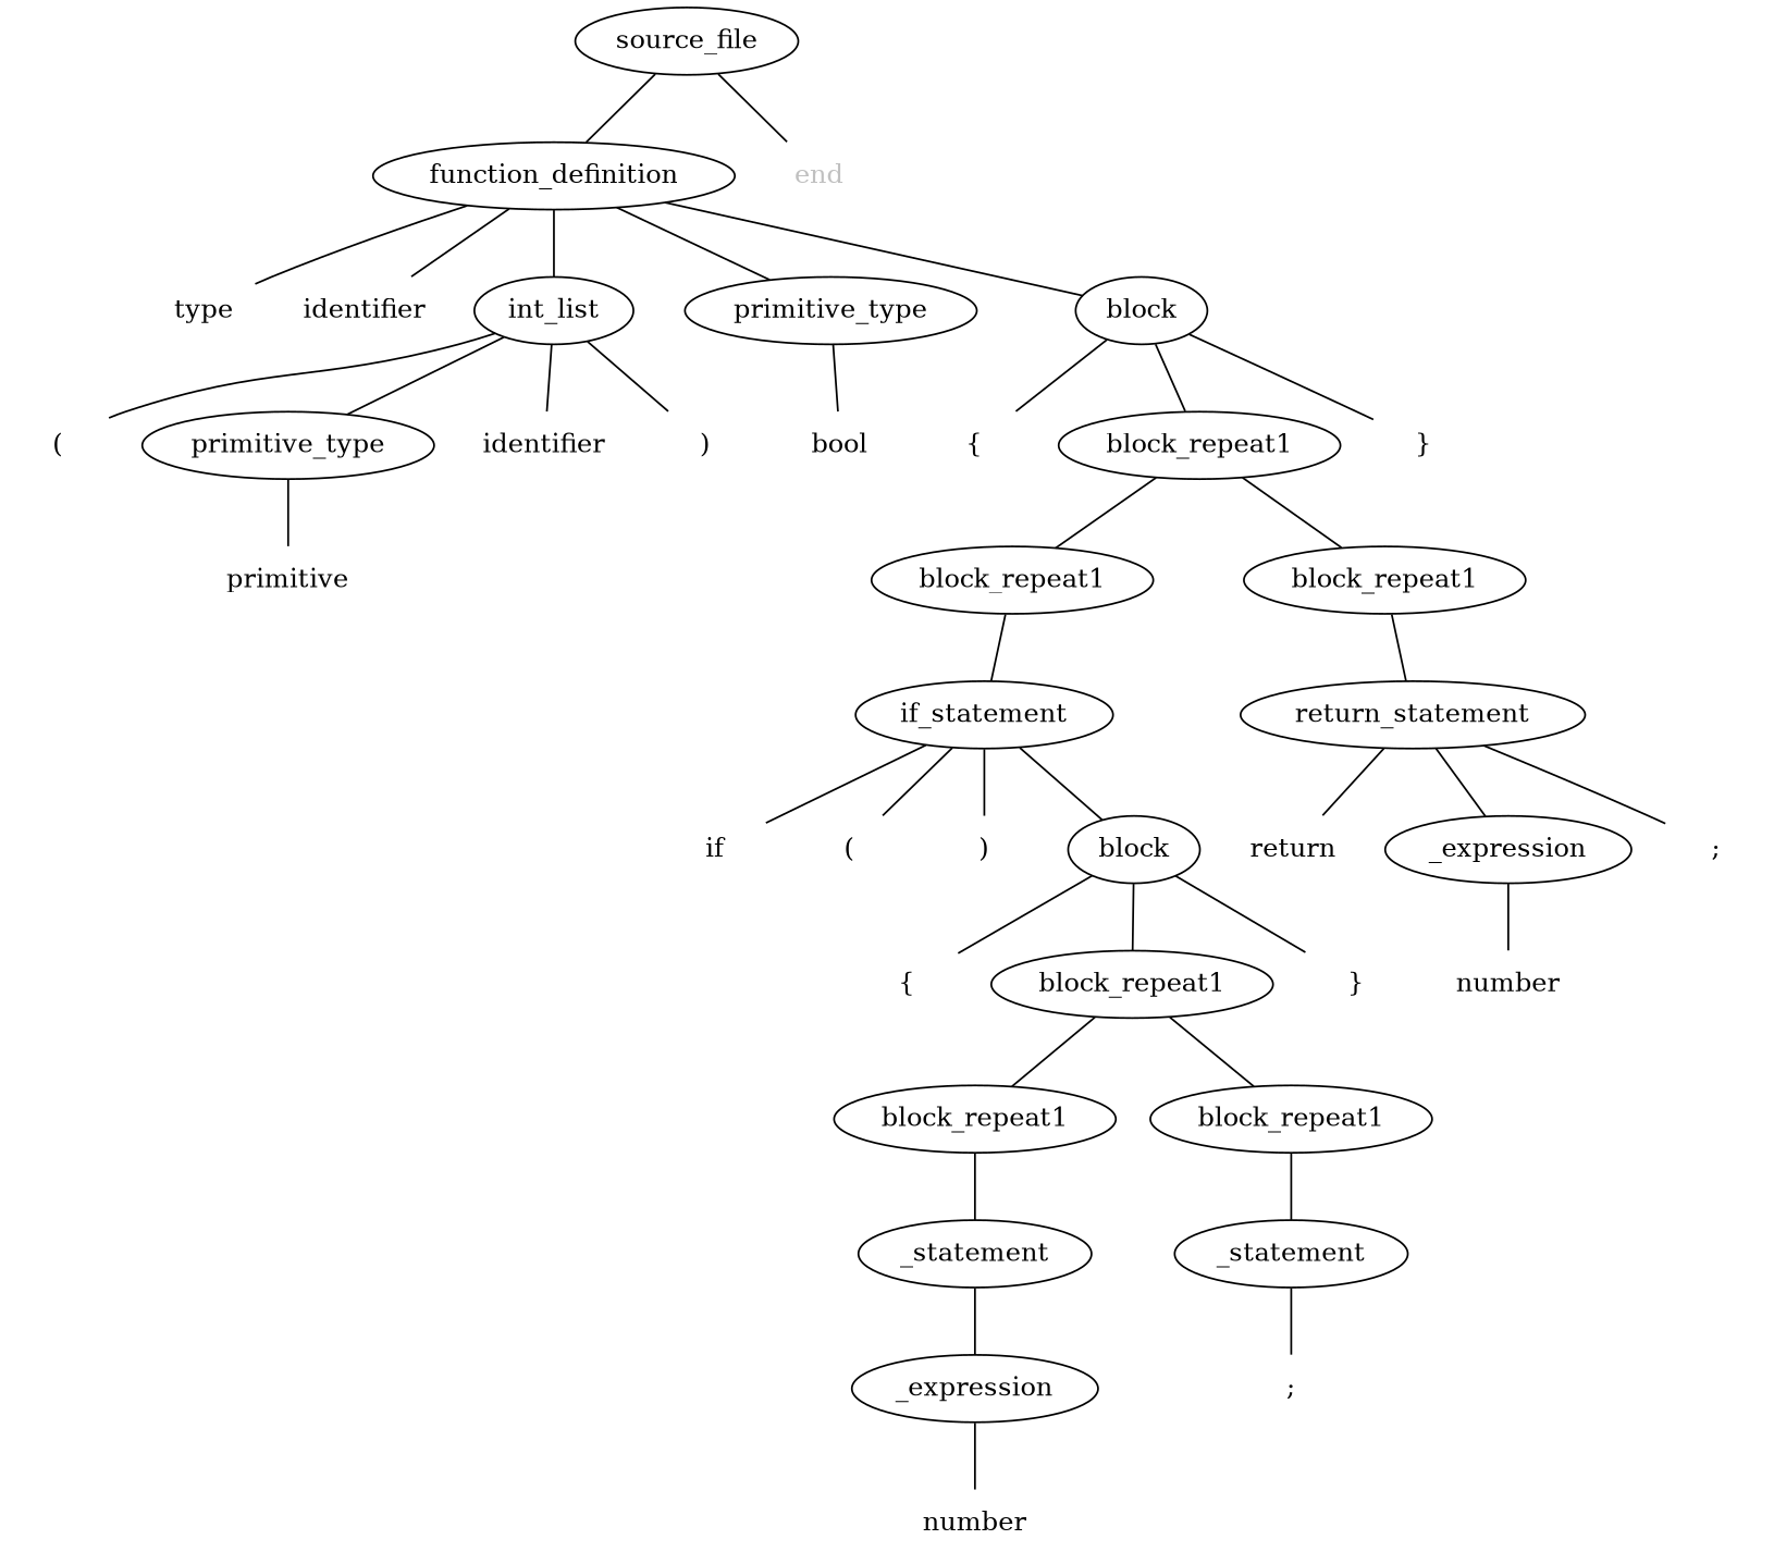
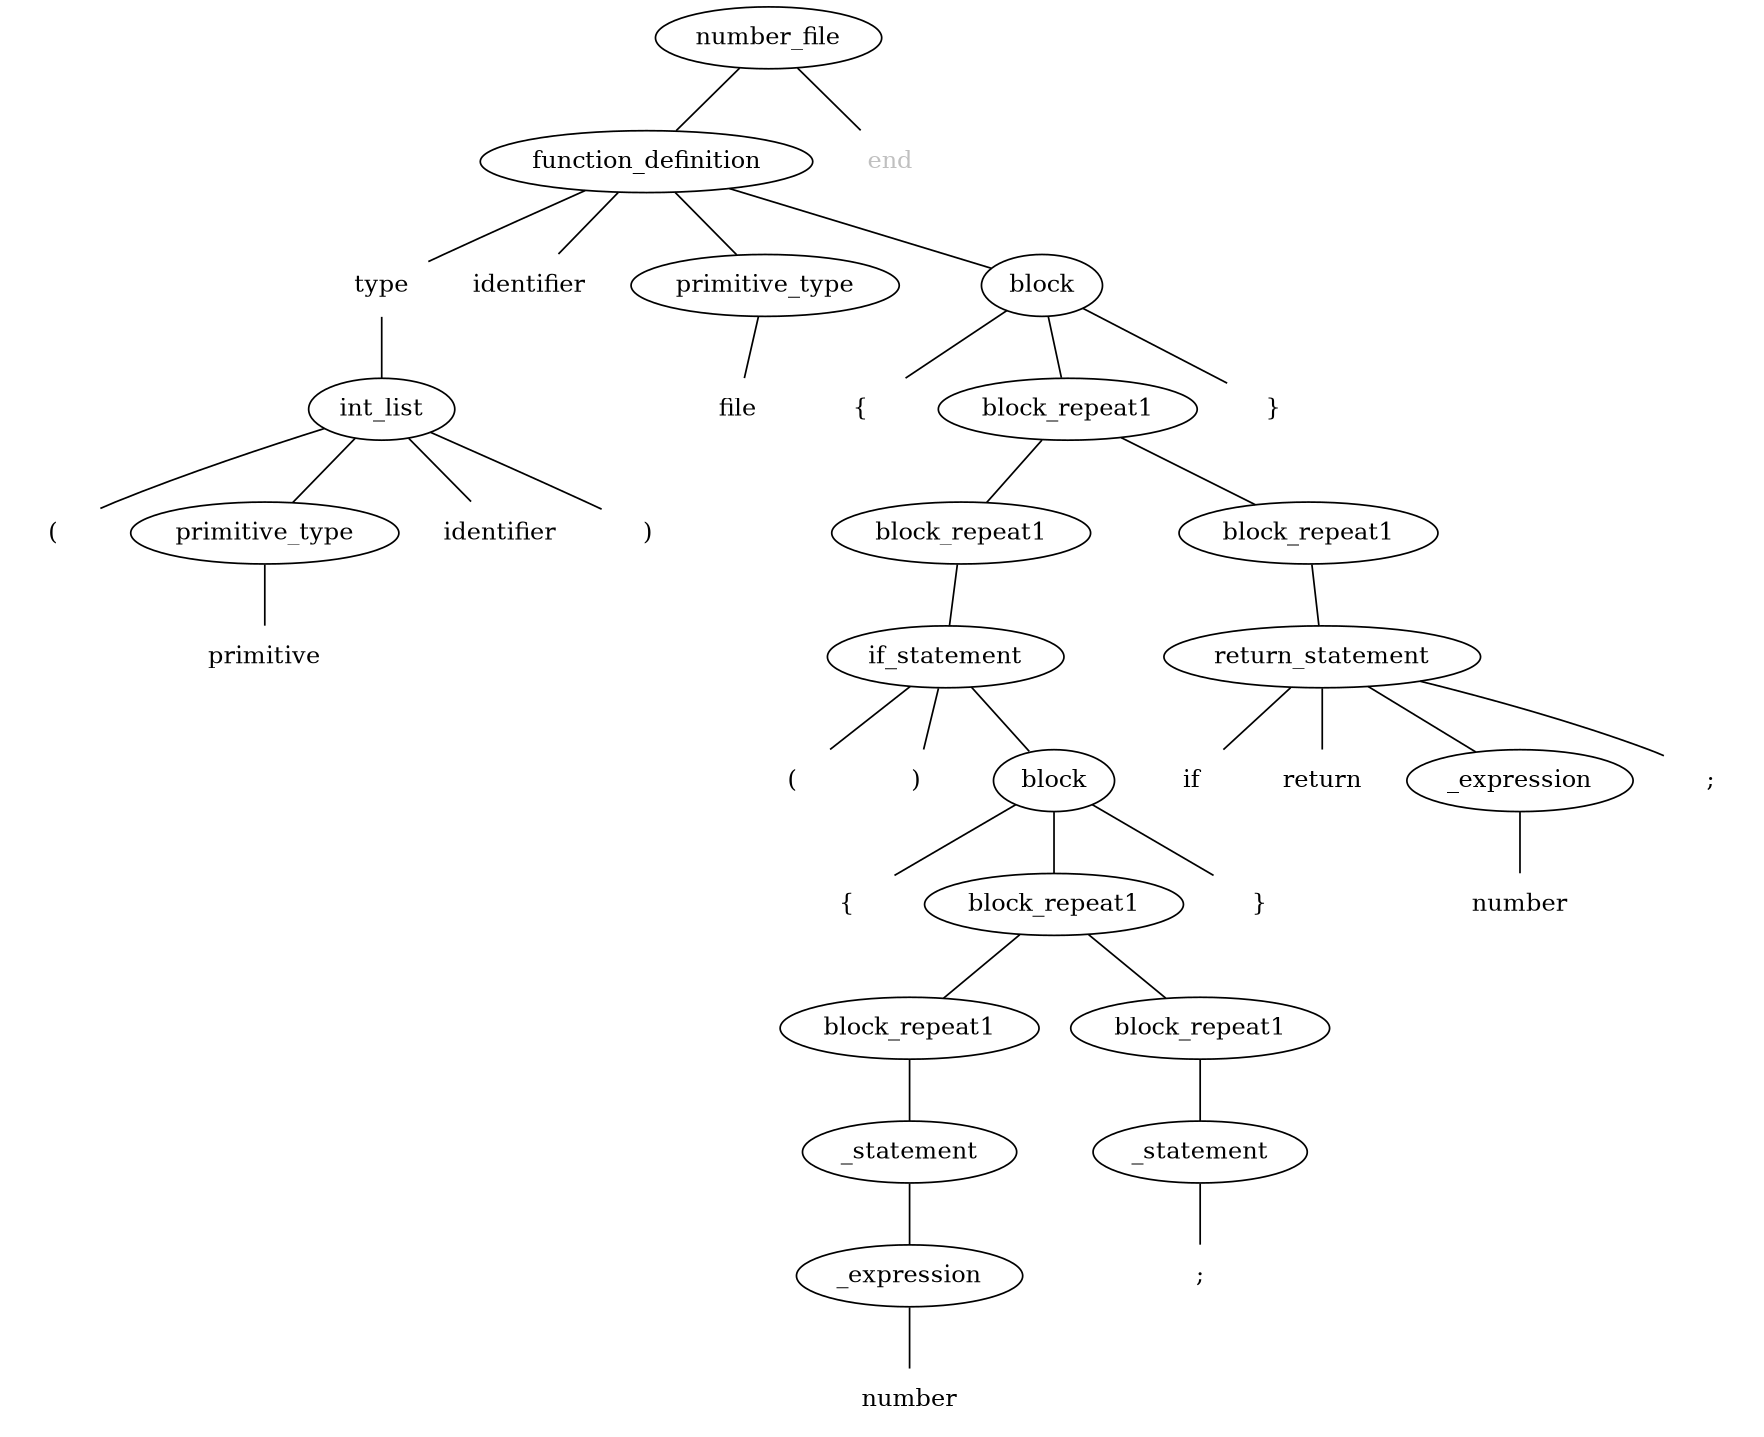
  digraph {
    node [shape=plaintext]
    edge [arrowhead=none]
-   n1 [label=source_file shape=""]
+   n1 [label=number_file shape=""]
    n2 [label=function_definition shape=""]
    n3 [fontcolor=gray label=end]
    n4 [label=type]
    n5 [label=identifier]
    n6 [label=int_list shape=""]
    n7 [label=primitive_type shape=""]
    n8 [label=block shape=""]
    n9 [label="("]
    n10 [label=primitive_type shape=""]
    n11 [label=identifier]
    n12 [label=")"]
-   n13 [label=bool]
+   n13 [label=file]
    n14 [label="{"]
    n15 [label=block_repeat1 shape=""]
    n16 [label="}"]
    n17 [label=primitive]
    n18 [label=block_repeat1 shape=""]
    n19 [label=block_repeat1 shape=""]
    n20 [label=if_statement shape=""]
    n21 [label=return_statement shape=""]
    n22 [label=if]
    n23 [label="("]
    n24 [label=")"]
    n25 [label=block shape=""]
    n26 [label="{"]
    n27 [label=block_repeat1 shape=""]
    n28 [label="}"]
    n29 [label=block_repeat1 shape=""]
    n30 [label=block_repeat1 shape=""]
    n31 [label=_statement shape=""]
    n32 [label=_statement shape=""]
    n33 [label=_expression shape=""]
    n34 [label=number]
    n35 [label=";"]
    n36 [label=return]
    n37 [label=_expression shape=""]
    n38 [label=";"]
    n39 [label=number]
    n1 -> n2
    n1 -> n3
    n2 -> n4
    n2 -> n5
-   n2 -> n6
+   n4 -> n6
    n2 -> n7
    n2 -> n8
    n6 -> n9
    n6 -> n10
    n6 -> n11
    n6 -> n12
    n7 -> n13
    n8 -> n14
    n8 -> n15
    n8 -> n16
    n10 -> n17
    n15 -> n18
    n15 -> n19
    n18 -> n20
    n19 -> n21
-   n20 -> n22
+   n21 -> n22
    n20 -> n23
    n20 -> n24
    n20 -> n25
    n21 -> n36
    n21 -> n37
    n21 -> n38
    n25 -> n26
    n25 -> n27
    n25 -> n28
    n27 -> n29
    n27 -> n30
    n29 -> n31
    n30 -> n32
    n31 -> n33
    n32 -> n35
    n33 -> n34
    n37 -> n39
  }
